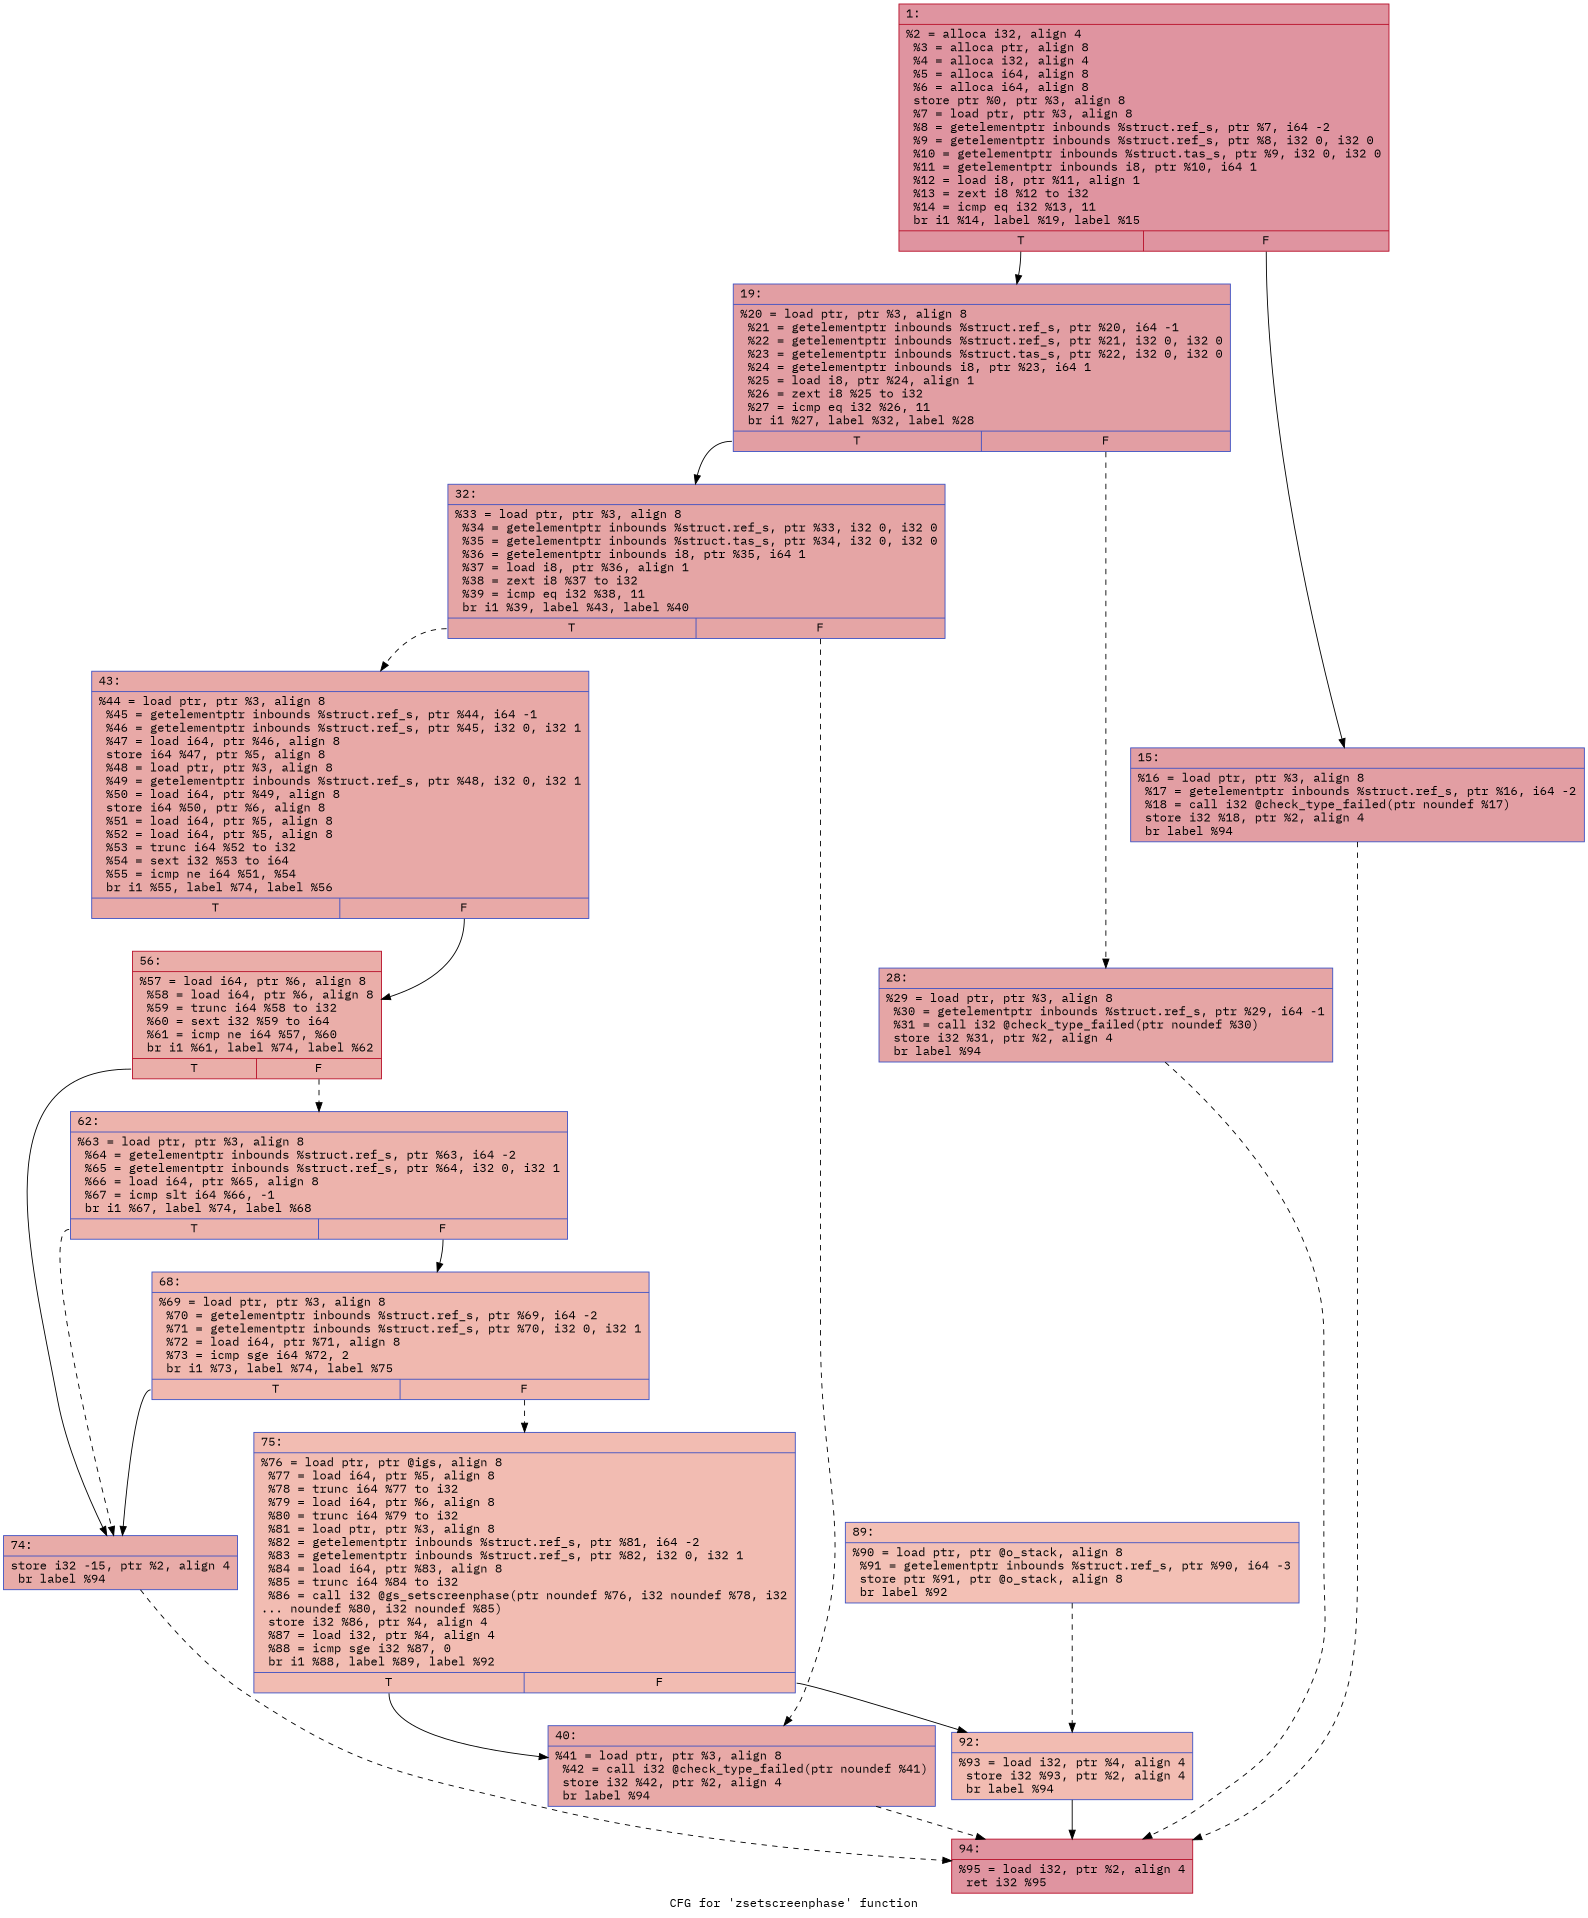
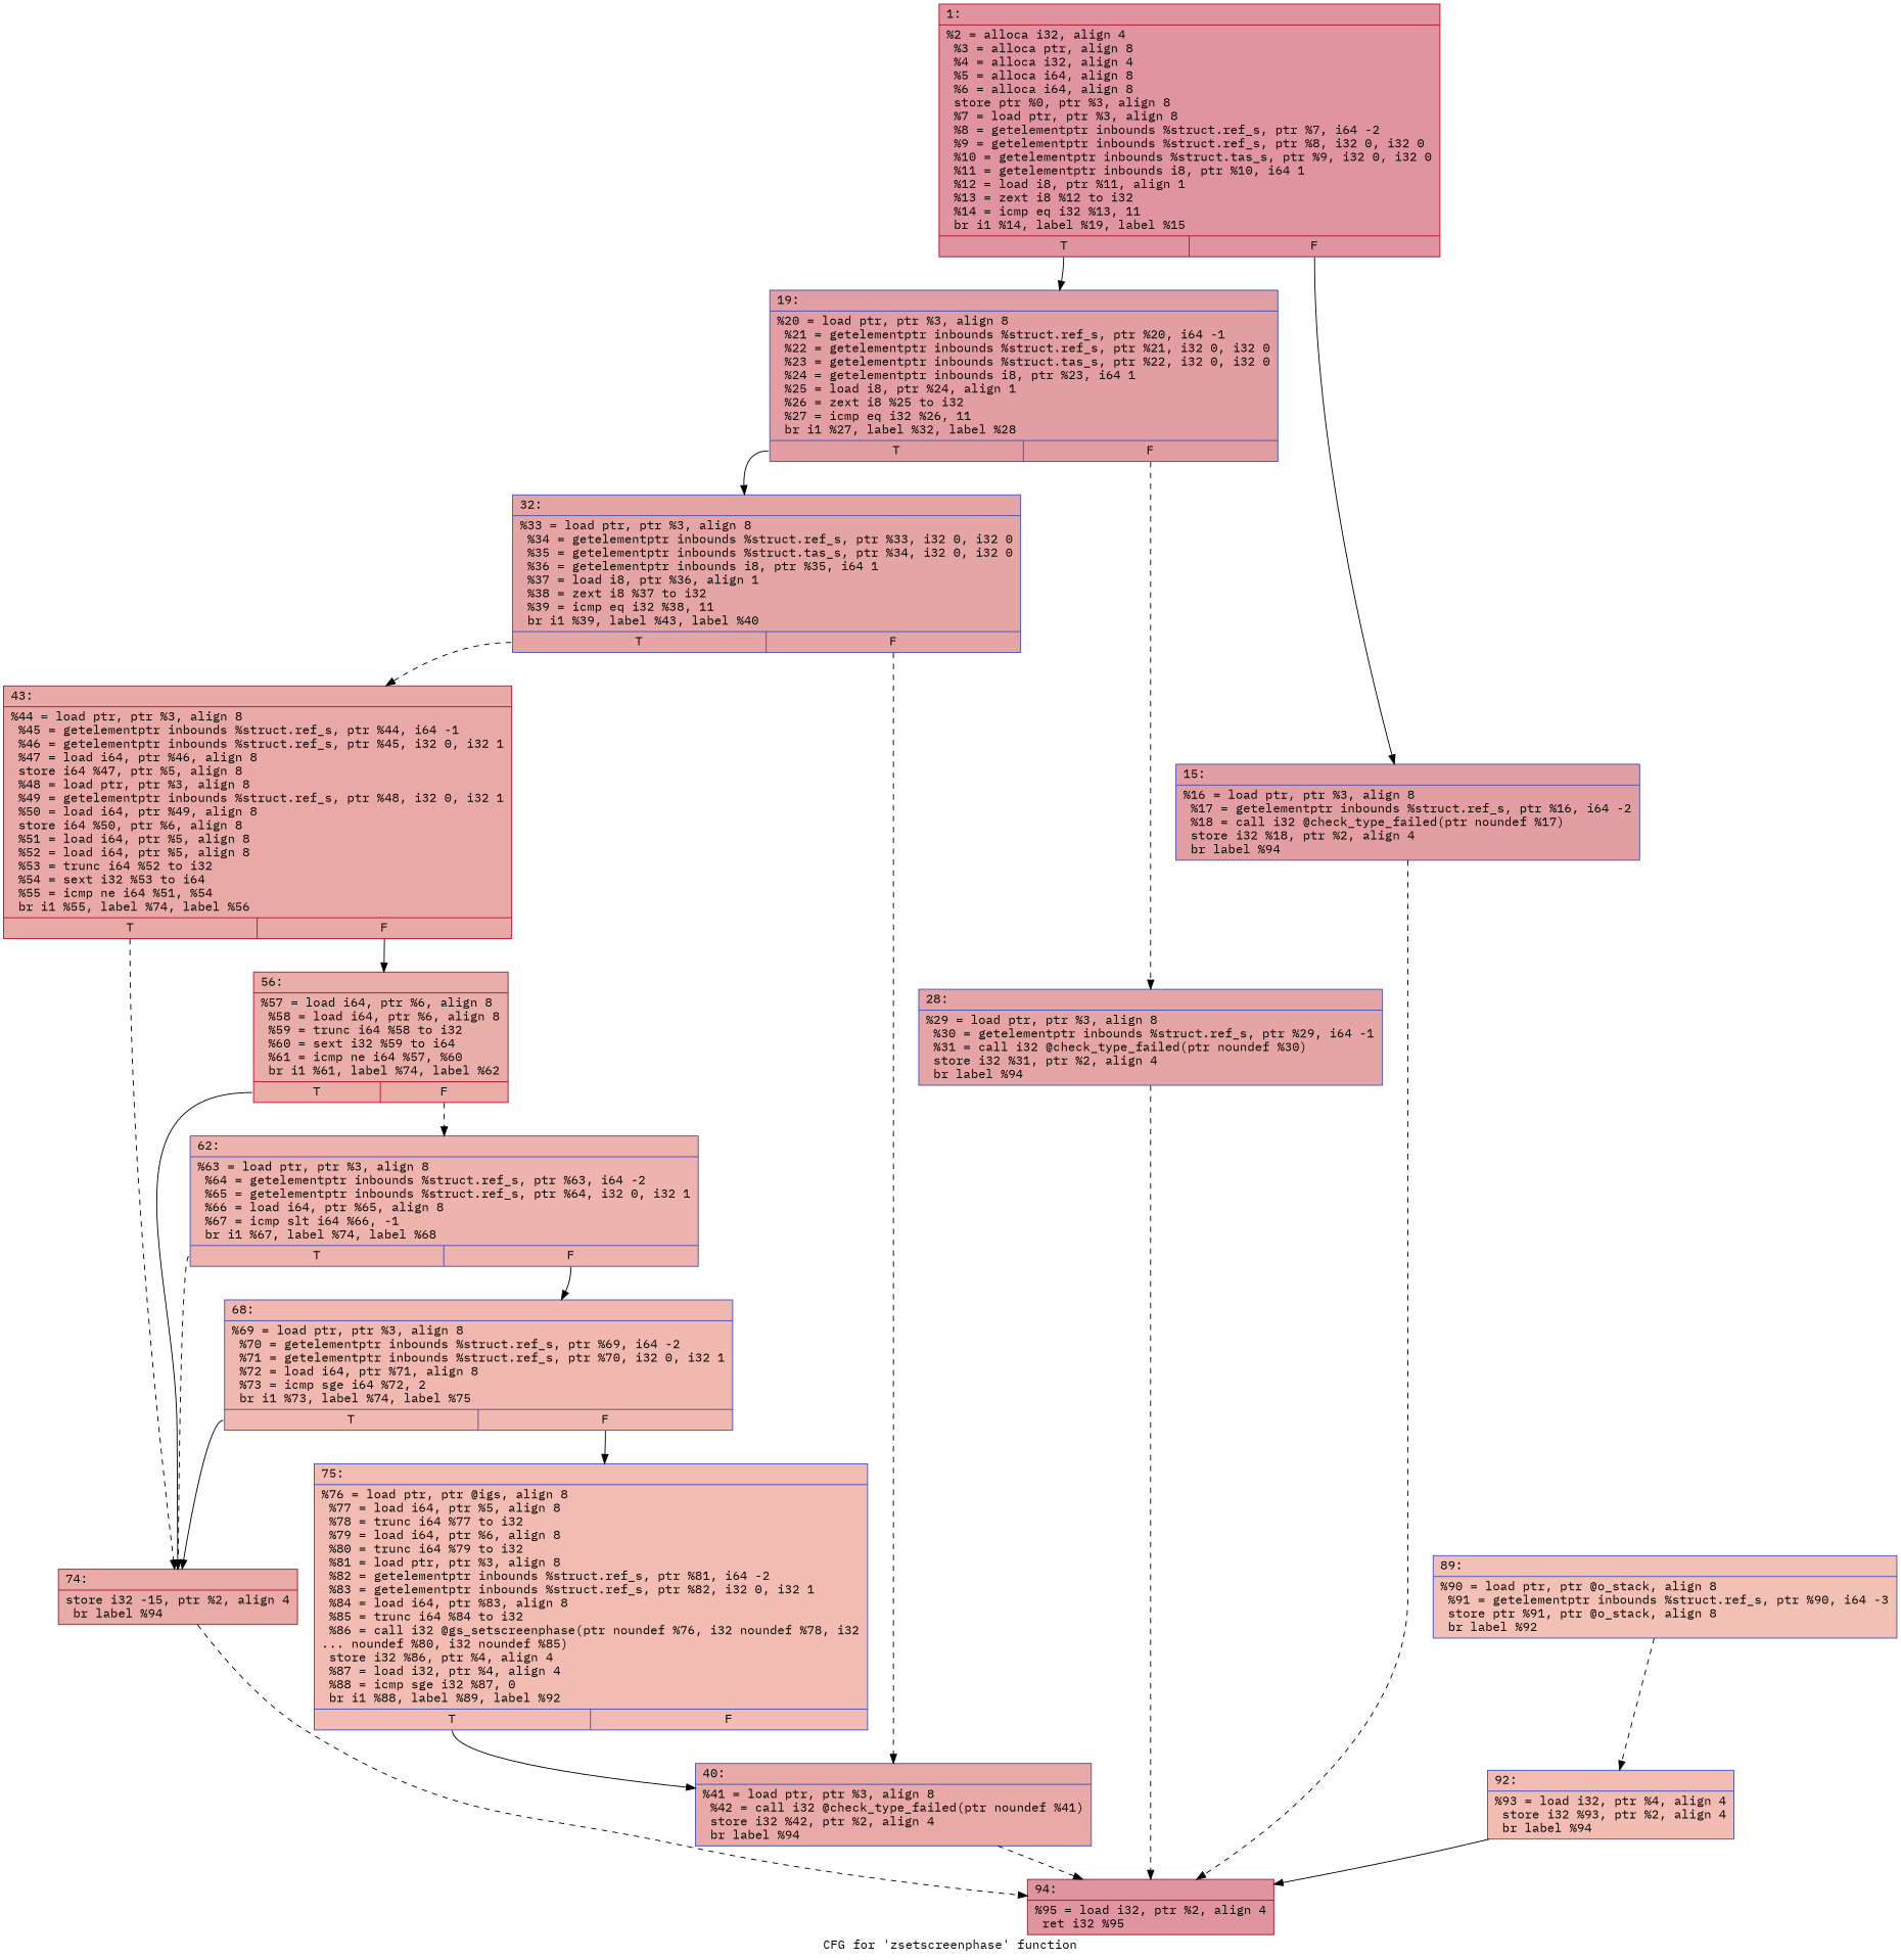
  digraph {
    fontname="IBM Plex Mono"
    label="CFG for 'zsetscreenphase' function"
    node [color="#3d50c3ff" fillcolor="#b70d2870" fontname="IBM Plex Mono" shape=record style=filled]
    edge [fontname="IBM Plex Mono" style=dashed tailport=s0]
    n1 [color="#b70d28ff" label="{1:\l|  %2 = alloca i32, align 4\l  %3 = alloca ptr, align 8\l  %4 = alloca i32, align 4\l  %5 = alloca i64, align 8\l  %6 = alloca i64, align 8\l  store ptr %0, ptr %3, align 8\l  %7 = load ptr, ptr %3, align 8\l  %8 = getelementptr inbounds %struct.ref_s, ptr %7, i64 -2\l  %9 = getelementptr inbounds %struct.ref_s, ptr %8, i32 0, i32 0\l  %10 = getelementptr inbounds %struct.tas_s, ptr %9, i32 0, i32 0\l  %11 = getelementptr inbounds i8, ptr %10, i64 1\l  %12 = load i8, ptr %11, align 1\l  %13 = zext i8 %12 to i32\l  %14 = icmp eq i32 %13, 11\l  br i1 %14, label %19, label %15\l|{<s0>T|<s1>F}}"]
    n2 [fillcolor="#be242e70" label="{19:\l|  %20 = load ptr, ptr %3, align 8\l  %21 = getelementptr inbounds %struct.ref_s, ptr %20, i64 -1\l  %22 = getelementptr inbounds %struct.ref_s, ptr %21, i32 0, i32 0\l  %23 = getelementptr inbounds %struct.tas_s, ptr %22, i32 0, i32 0\l  %24 = getelementptr inbounds i8, ptr %23, i64 1\l  %25 = load i8, ptr %24, align 1\l  %26 = zext i8 %25 to i32\l  %27 = icmp eq i32 %26, 11\l  br i1 %27, label %32, label %28\l|{<s0>T|<s1>F}}"]
    n3 [fillcolor="#be242e70" label="{15:\l|  %16 = load ptr, ptr %3, align 8\l  %17 = getelementptr inbounds %struct.ref_s, ptr %16, i64 -2\l  %18 = call i32 @check_type_failed(ptr noundef %17)\l  store i32 %18, ptr %2, align 4\l  br label %94\l}"]
    n4 [fillcolor="#c5333470" label="{32:\l|  %33 = load ptr, ptr %3, align 8\l  %34 = getelementptr inbounds %struct.ref_s, ptr %33, i32 0, i32 0\l  %35 = getelementptr inbounds %struct.tas_s, ptr %34, i32 0, i32 0\l  %36 = getelementptr inbounds i8, ptr %35, i64 1\l  %37 = load i8, ptr %36, align 1\l  %38 = zext i8 %37 to i32\l  %39 = icmp eq i32 %38, 11\l  br i1 %39, label %43, label %40\l|{<s0>T|<s1>F}}"]
    n5 [fillcolor="#c5333470" label="{28:\l|  %29 = load ptr, ptr %3, align 8\l  %30 = getelementptr inbounds %struct.ref_s, ptr %29, i64 -1\l  %31 = call i32 @check_type_failed(ptr noundef %30)\l  store i32 %31, ptr %2, align 4\l  br label %94\l}"]
    n6 [color="#b70d28ff" label="{94:\l|  %95 = load i32, ptr %2, align 4\l  ret i32 %95\l}"]
-   n7 [fillcolor="#ca3b3770" label="{43:\l|  %44 = load ptr, ptr %3, align 8\l  %45 = getelementptr inbounds %struct.ref_s, ptr %44, i64 -1\l  %46 = getelementptr inbounds %struct.ref_s, ptr %45, i32 0, i32 1\l  %47 = load i64, ptr %46, align 8\l  store i64 %47, ptr %5, align 8\l  %48 = load ptr, ptr %3, align 8\l  %49 = getelementptr inbounds %struct.ref_s, ptr %48, i32 0, i32 1\l  %50 = load i64, ptr %49, align 8\l  store i64 %50, ptr %6, align 8\l  %51 = load i64, ptr %5, align 8\l  %52 = load i64, ptr %5, align 8\l  %53 = trunc i64 %52 to i32\l  %54 = sext i32 %53 to i64\l  %55 = icmp ne i64 %51, %54\l  br i1 %55, label %74, label %56\l|{<s0>T|<s1>F}}"]
+   n7 [color="#b70d28ff" fillcolor="#ca3b3770" label="{43:\l|  %44 = load ptr, ptr %3, align 8\l  %45 = getelementptr inbounds %struct.ref_s, ptr %44, i64 -1\l  %46 = getelementptr inbounds %struct.ref_s, ptr %45, i32 0, i32 1\l  %47 = load i64, ptr %46, align 8\l  store i64 %47, ptr %5, align 8\l  %48 = load ptr, ptr %3, align 8\l  %49 = getelementptr inbounds %struct.ref_s, ptr %48, i32 0, i32 1\l  %50 = load i64, ptr %49, align 8\l  store i64 %50, ptr %6, align 8\l  %51 = load i64, ptr %5, align 8\l  %52 = load i64, ptr %5, align 8\l  %53 = trunc i64 %52 to i32\l  %54 = sext i32 %53 to i64\l  %55 = icmp ne i64 %51, %54\l  br i1 %55, label %74, label %56\l|{<s0>T|<s1>F}}"]
    n8 [fillcolor="#ca3b3770" label="{40:\l|  %41 = load ptr, ptr %3, align 8\l  %42 = call i32 @check_type_failed(ptr noundef %41)\l  store i32 %42, ptr %2, align 4\l  br label %94\l}"]
-   n9 [fillcolor="#cc403a70" label="{74:\l|  store i32 -15, ptr %2, align 4\l  br label %94\l}"]
+   n9 [color="#b70d28ff" fillcolor="#cc403a70" label="{74:\l|  store i32 -15, ptr %2, align 4\l  br label %94\l}"]
    n10 [color="#b70d28ff" fillcolor="#d0473d70" label="{56:\l|  %57 = load i64, ptr %6, align 8\l  %58 = load i64, ptr %6, align 8\l  %59 = trunc i64 %58 to i32\l  %60 = sext i32 %59 to i64\l  %61 = icmp ne i64 %57, %60\l  br i1 %61, label %74, label %62\l|{<s0>T|<s1>F}}"]
    n11 [fillcolor="#d6524470" label="{62:\l|  %63 = load ptr, ptr %3, align 8\l  %64 = getelementptr inbounds %struct.ref_s, ptr %63, i64 -2\l  %65 = getelementptr inbounds %struct.ref_s, ptr %64, i32 0, i32 1\l  %66 = load i64, ptr %65, align 8\l  %67 = icmp slt i64 %66, -1\l  br i1 %67, label %74, label %68\l|{<s0>T|<s1>F}}"]
    n12 [fillcolor="#dc5d4a70" label="{68:\l|  %69 = load ptr, ptr %3, align 8\l  %70 = getelementptr inbounds %struct.ref_s, ptr %69, i64 -2\l  %71 = getelementptr inbounds %struct.ref_s, ptr %70, i32 0, i32 1\l  %72 = load i64, ptr %71, align 8\l  %73 = icmp sge i64 %72, 2\l  br i1 %73, label %74, label %75\l|{<s0>T|<s1>F}}"]
    n13 [fillcolor="#e1675170" label="{75:\l|  %76 = load ptr, ptr @igs, align 8\l  %77 = load i64, ptr %5, align 8\l  %78 = trunc i64 %77 to i32\l  %79 = load i64, ptr %6, align 8\l  %80 = trunc i64 %79 to i32\l  %81 = load ptr, ptr %3, align 8\l  %82 = getelementptr inbounds %struct.ref_s, ptr %81, i64 -2\l  %83 = getelementptr inbounds %struct.ref_s, ptr %82, i32 0, i32 1\l  %84 = load i64, ptr %83, align 8\l  %85 = trunc i64 %84 to i32\l  %86 = call i32 @gs_setscreenphase(ptr noundef %76, i32 noundef %78, i32\l... noundef %80, i32 noundef %85)\l  store i32 %86, ptr %4, align 4\l  %87 = load i32, ptr %4, align 4\l  %88 = icmp sge i32 %87, 0\l  br i1 %88, label %89, label %92\l|{<s0>T|<s1>F}}"]
    n14 [fillcolor="#e1675170" label="{92:\l|  %93 = load i32, ptr %4, align 4\l  store i32 %93, ptr %2, align 4\l  br label %94\l}"]
    n15 [fillcolor="#e5705870" label="{89:\l|  %90 = load ptr, ptr @o_stack, align 8\l  %91 = getelementptr inbounds %struct.ref_s, ptr %90, i64 -3\l  store ptr %91, ptr @o_stack, align 8\l  br label %92\l}"]
    n1 -> n2 [style=solid]
    n1 -> n3 [style=solid tailport=s1]
    n2 -> n4 [style=solid]
    n2 -> n5 [tailport=s1]
    n3 -> n6
    n4 -> n7
    n4 -> n8 [tailport=s1]
    n5 -> n6
+   n7 -> n9
    n7 -> n10 [style=solid tailport=s1]
    n8 -> n6
    n9 -> n6
    n10 -> n9 [style=solid]
    n10 -> n11 [tailport=s1]
    n11 -> n9
    n11 -> n12 [style=solid tailport=s1]
    n12 -> n9 [style=solid]
-   n12 -> n13 [tailport=s1]
+   n12 -> n13 [style=solid tailport=s1]
    n13 -> n8 [style=solid]
-   n13 -> n14 [style=solid tailport=s1]
    n14 -> n6 [style=solid]
    n15 -> n14
  }
